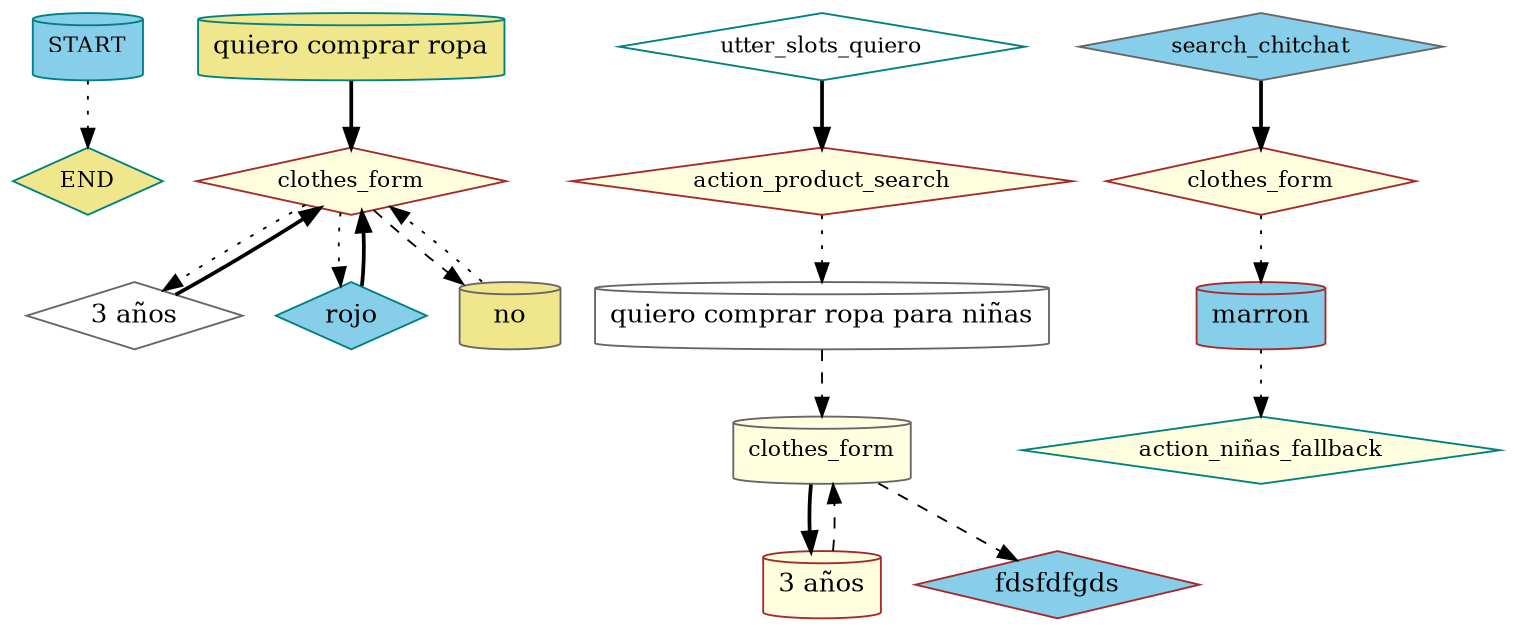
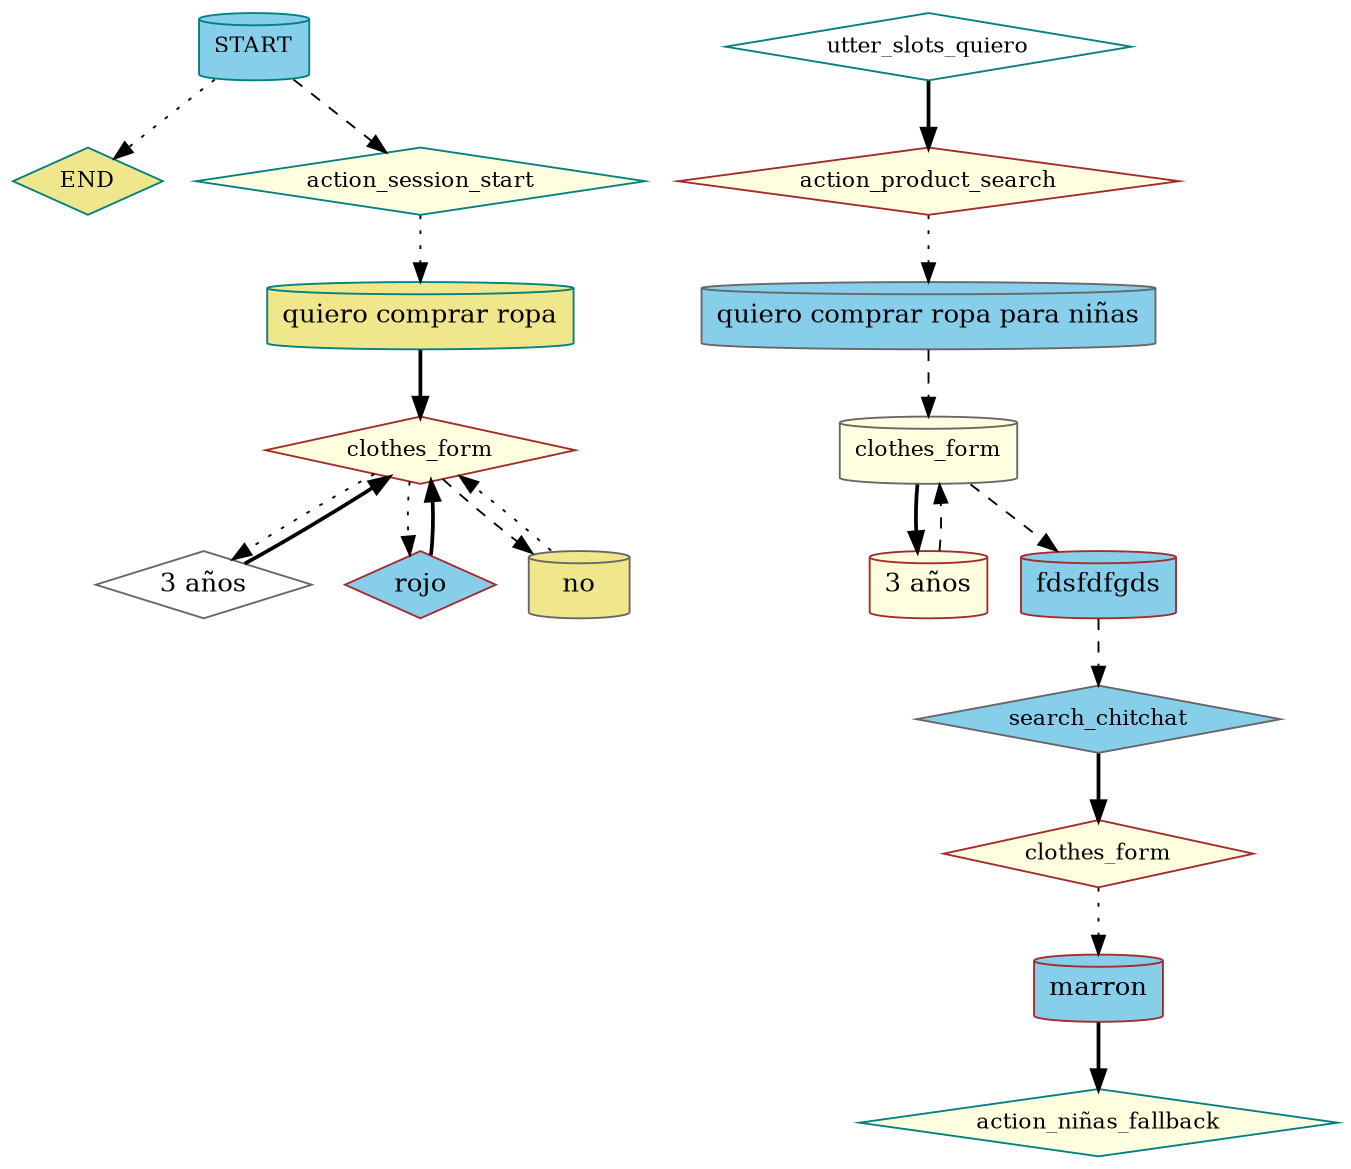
  digraph {
    node [color=teal fillcolor=lightyellow fontsize=12 shape=diamond style=filled]
    edge [style=dotted]
    n1 [fillcolor=skyblue label=START shape=cylinder]
    n2 [fillcolor=khaki label=END]
+   n3 [label=action_session_start]
    n4 [fillcolor=khaki label="quiero comprar ropa" shape=cylinder fontsize=""]
    n5 [color=brown label=clothes_form]
    n6 [color=gray40 fillcolor=white label="3 años" fontsize=""]
-   n7 [fillcolor=skyblue label=rojo fontsize=""]
+   n7 [color=brown fillcolor=skyblue label=rojo fontsize=""]
    n8 [color=gray40 fillcolor=khaki label=no shape=cylinder fontsize=""]
    n9 [fillcolor=white label=utter_slots_quiero]
    n10 [color=brown label=action_product_search]
-   n11 [color=gray40 fillcolor=white label="quiero comprar ropa para niñas" shape=cylinder fontsize=""]
+   n11 [color=gray40 fillcolor=skyblue label="quiero comprar ropa para niñas" shape=cylinder fontsize=""]
    n12 [color=gray40 label=clothes_form shape=cylinder]
    n13 [color=brown label="3 años" shape=cylinder fontsize=""]
-   n14 [color=brown fillcolor=skyblue label=fdsfdfgds fontsize=""]
+   n14 [color=brown fillcolor=skyblue label=fdsfdfgds shape=cylinder fontsize=""]
    n15 [color=gray40 fillcolor=skyblue label=search_chitchat]
    n16 [color=brown label=clothes_form]
    n17 [color=brown fillcolor=skyblue label=marron shape=cylinder fontsize=""]
    n18 [label="action_niñas_fallback"]
    n1 -> n2
+   n1 -> n3 [style=dashed]
+   n3 -> n4
    n4 -> n5 [style=bold]
    n5 -> n6
    n5 -> n7
    n5 -> n8 [style=dashed]
    n6 -> n5 [style=bold]
    n7 -> n5 [style=bold]
    n8 -> n5
    n9 -> n10 [style=bold]
    n10 -> n11
    n11 -> n12 [style=dashed]
    n12 -> n13 [style=bold]
    n12 -> n14 [style=dashed]
    n13 -> n12 [style=dashed]
+   n14 -> n15 [style=dashed]
    n15 -> n16 [style=bold]
    n16 -> n17
-   n17 -> n18
+   n17 -> n18 [style=bold]
  }
